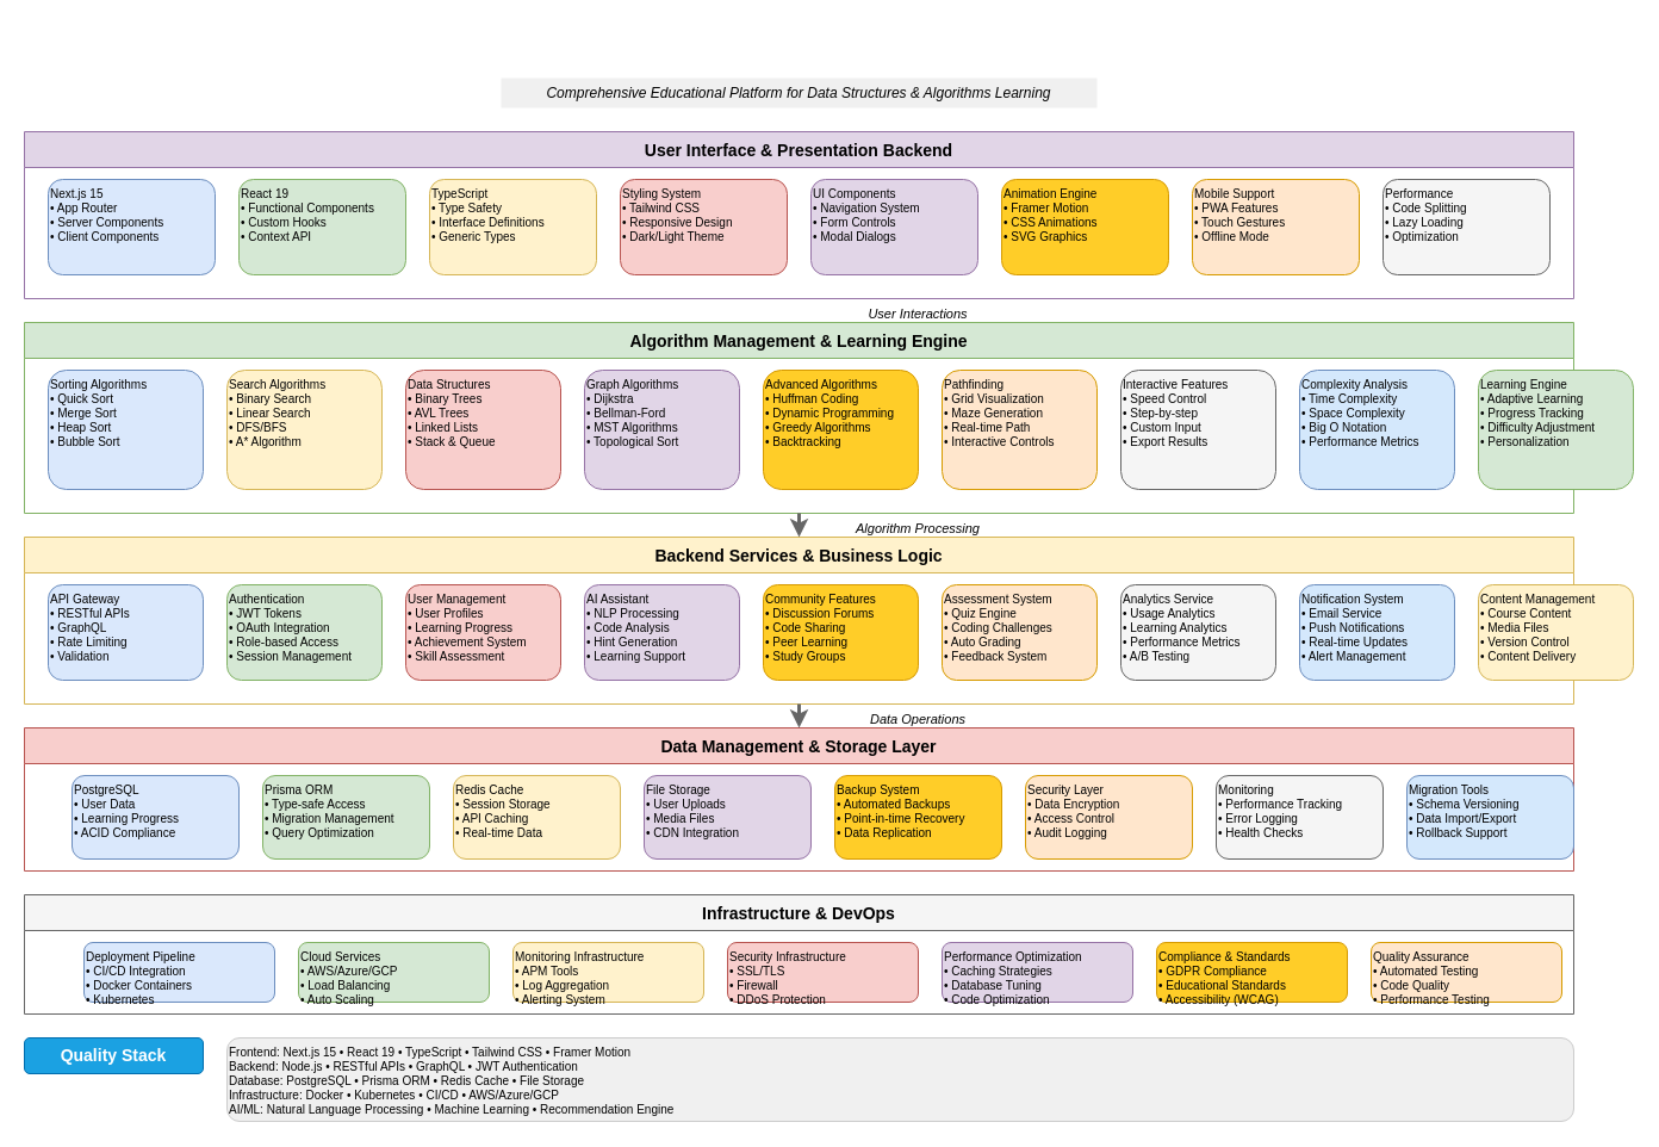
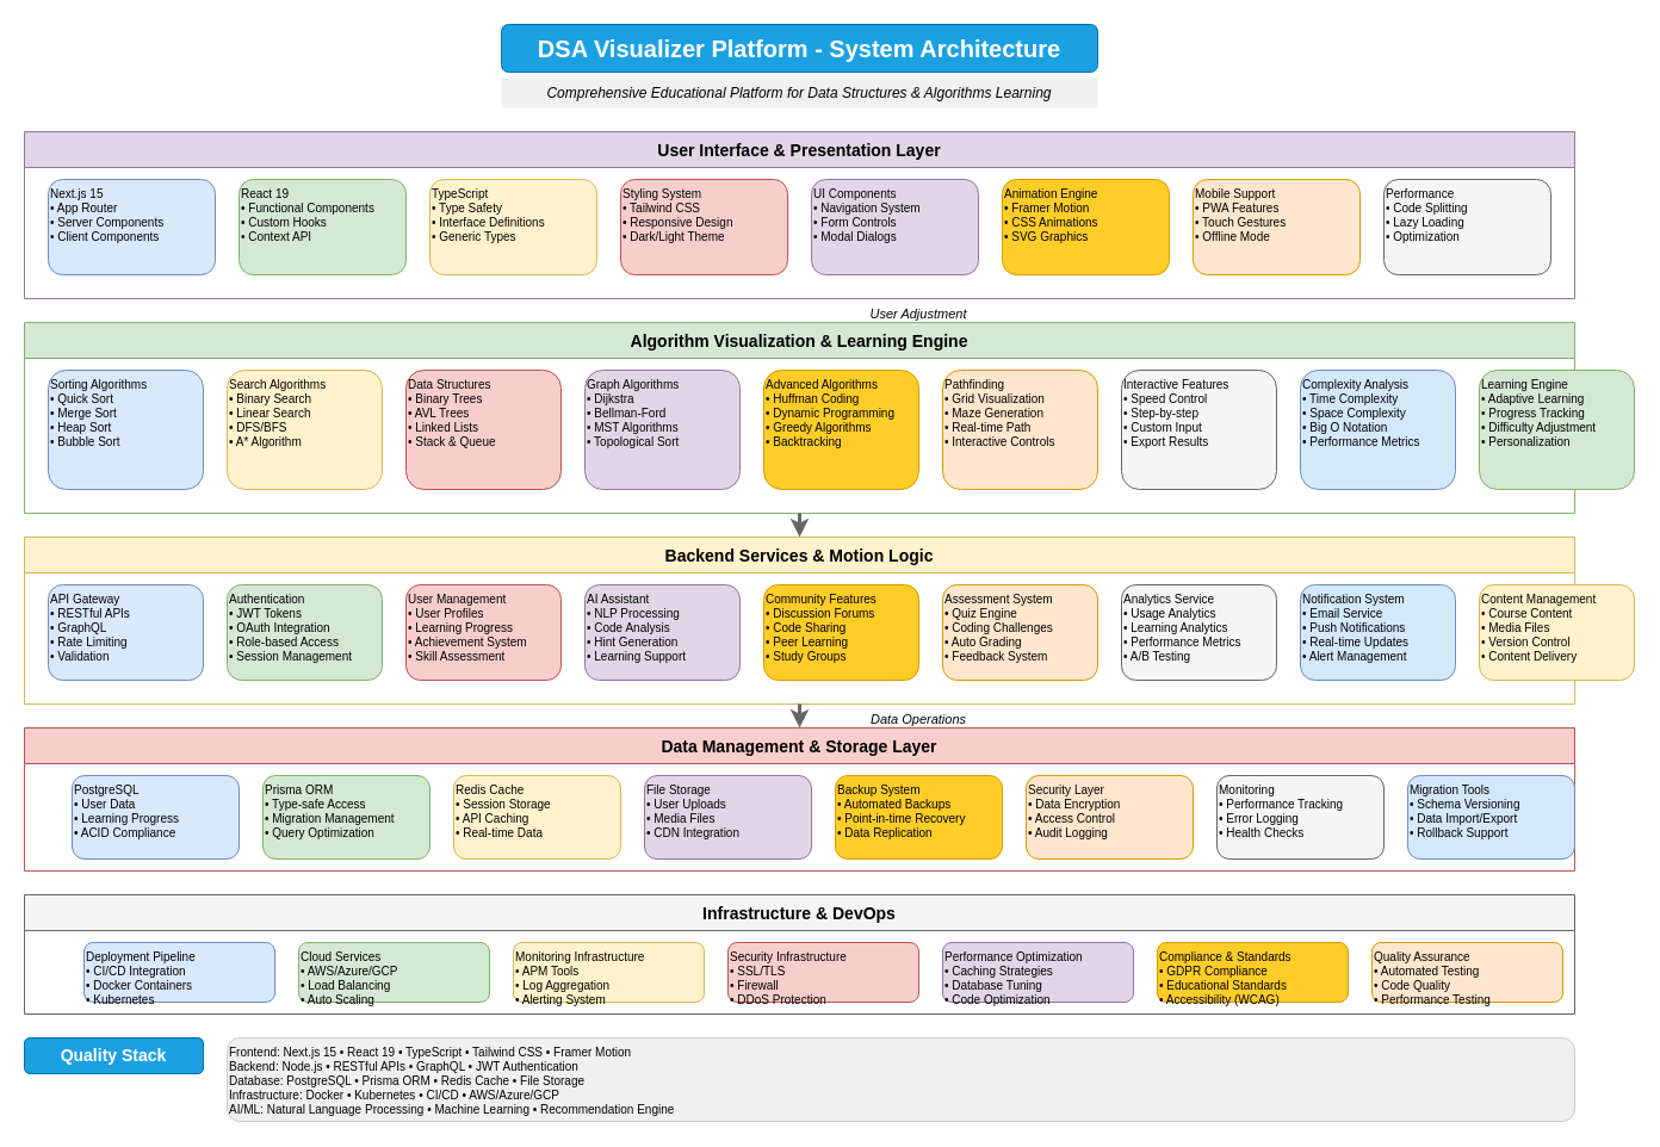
  <mxCell id="0" />
  <mxCell id="1" parent="0" />
+ <mxCell id="2" value="DSA Visualizer Platform - System Architecture" style="text;html=1;align=center;verticalAlign=middle;whiteSpace=wrap;rounded=1;fillColor=#1ba1e2;fontColor=#ffffff;fontSize=20;fontStyle=1;strokeColor=#006EAF;" vertex="1" parent="1"><mxGeometry x="420" y="20" width="500" height="40" as="geometry" /></mxCell>
  <mxCell id="3" value="Comprehensive Educational Platform for Data Structures &amp; Algorithms Learning" style="text;html=1;align=center;verticalAlign=middle;whiteSpace=wrap;rounded=0;fontSize=12;fontStyle=2;fillColor=#f0f0f0;" vertex="1" parent="1"><mxGeometry x="420" y="65" width="500" height="25" as="geometry" /></mxCell>
- <mxCell id="4" value="User Interface &amp; Presentation Backend" style="swimlane;startSize=30;fillColor=#e1d5e7;strokeColor=#9673a6;fontSize=14;fontStyle=1;" vertex="1" parent="1"><mxGeometry x="20" y="110" width="1300" height="140" as="geometry" /></mxCell>
+ <mxCell id="4" value="User Interface &amp; Presentation Layer" style="swimlane;startSize=30;fillColor=#e1d5e7;strokeColor=#9673a6;fontSize=14;fontStyle=1;" vertex="1" parent="1"><mxGeometry x="20" y="110" width="1300" height="140" as="geometry" /></mxCell>
  <mxCell id="5" value="Next.js 15&#10;• App Router&#10;• Server Components&#10;• Client Components" style="rounded=1;whiteSpace=wrap;html=1;fillColor=#dae8fc;strokeColor=#6c8ebf;fontSize=10;align=left;verticalAlign=top;" vertex="1" parent="4"><mxGeometry x="20" y="40" width="140" height="80" as="geometry" /></mxCell>
  <mxCell id="6" value="React 19&#10;• Functional Components&#10;• Custom Hooks&#10;• Context API" style="rounded=1;whiteSpace=wrap;html=1;fillColor=#d5e8d4;strokeColor=#82b366;fontSize=10;align=left;verticalAlign=top;" vertex="1" parent="4"><mxGeometry x="180" y="40" width="140" height="80" as="geometry" /></mxCell>
  <mxCell id="7" value="TypeScript&#10;• Type Safety&#10;• Interface Definitions&#10;• Generic Types" style="rounded=1;whiteSpace=wrap;html=1;fillColor=#fff2cc;strokeColor=#d6b656;fontSize=10;align=left;verticalAlign=top;" vertex="1" parent="4"><mxGeometry x="340" y="40" width="140" height="80" as="geometry" /></mxCell>
  <mxCell id="8" value="Styling System&#10;• Tailwind CSS&#10;• Responsive Design&#10;• Dark/Light Theme" style="rounded=1;whiteSpace=wrap;html=1;fillColor=#f8cecc;strokeColor=#b85450;fontSize=10;align=left;verticalAlign=top;" vertex="1" parent="4"><mxGeometry x="500" y="40" width="140" height="80" as="geometry" /></mxCell>
  <mxCell id="9" value="UI Components&#10;• Navigation System&#10;• Form Controls&#10;• Modal Dialogs" style="rounded=1;whiteSpace=wrap;html=1;fillColor=#e1d5e7;strokeColor=#9673a6;fontSize=10;align=left;verticalAlign=top;" vertex="1" parent="4"><mxGeometry x="660" y="40" width="140" height="80" as="geometry" /></mxCell>
  <mxCell id="10" value="Animation Engine&#10;• Framer Motion&#10;• CSS Animations&#10;• SVG Graphics" style="rounded=1;whiteSpace=wrap;html=1;fillColor=#ffcd28;strokeColor=#d79b00;fontSize=10;align=left;verticalAlign=top;" vertex="1" parent="4"><mxGeometry x="820" y="40" width="140" height="80" as="geometry" /></mxCell>
  <mxCell id="11" value="Mobile Support&#10;• PWA Features&#10;• Touch Gestures&#10;• Offline Mode" style="rounded=1;whiteSpace=wrap;html=1;fillColor=#ffe6cc;strokeColor=#d79b00;fontSize=10;align=left;verticalAlign=top;" vertex="1" parent="4"><mxGeometry x="980" y="40" width="140" height="80" as="geometry" /></mxCell>
  <mxCell id="12" value="Performance&#10;• Code Splitting&#10;• Lazy Loading&#10;• Optimization" style="rounded=1;whiteSpace=wrap;html=1;fillColor=#f5f5f5;strokeColor=#666666;fontSize=10;align=left;verticalAlign=top;" vertex="1" parent="4"><mxGeometry x="1140" y="40" width="140" height="80" as="geometry" /></mxCell>
- <mxCell id="13" value="Algorithm Management &amp; Learning Engine" style="swimlane;startSize=30;fillColor=#d5e8d4;strokeColor=#82b366;fontSize=14;fontStyle=1;" vertex="1" parent="1"><mxGeometry x="20" y="270" width="1300" height="160" as="geometry" /></mxCell>
+ <mxCell id="13" value="Algorithm Visualization &amp; Learning Engine" style="swimlane;startSize=30;fillColor=#d5e8d4;strokeColor=#82b366;fontSize=14;fontStyle=1;" vertex="1" parent="1"><mxGeometry x="20" y="270" width="1300" height="160" as="geometry" /></mxCell>
  <mxCell id="14" value="Sorting Algorithms&#10;• Quick Sort&#10;• Merge Sort&#10;• Heap Sort&#10;• Bubble Sort" style="rounded=1;whiteSpace=wrap;html=1;fillColor=#dae8fc;strokeColor=#6c8ebf;fontSize=10;align=left;verticalAlign=top;" vertex="1" parent="13"><mxGeometry x="20" y="40" width="130" height="100" as="geometry" /></mxCell>
  <mxCell id="15" value="Search Algorithms&#10;• Binary Search&#10;• Linear Search&#10;• DFS/BFS&#10;• A* Algorithm" style="rounded=1;whiteSpace=wrap;html=1;fillColor=#fff2cc;strokeColor=#d6b656;fontSize=10;align=left;verticalAlign=top;" vertex="1" parent="13"><mxGeometry x="170" y="40" width="130" height="100" as="geometry" /></mxCell>
  <mxCell id="16" value="Data Structures&#10;• Binary Trees&#10;• AVL Trees&#10;• Linked Lists&#10;• Stack &amp; Queue" style="rounded=1;whiteSpace=wrap;html=1;fillColor=#f8cecc;strokeColor=#b85450;fontSize=10;align=left;verticalAlign=top;" vertex="1" parent="13"><mxGeometry x="320" y="40" width="130" height="100" as="geometry" /></mxCell>
  <mxCell id="17" value="Graph Algorithms&#10;• Dijkstra&#10;• Bellman-Ford&#10;• MST Algorithms&#10;• Topological Sort" style="rounded=1;whiteSpace=wrap;html=1;fillColor=#e1d5e7;strokeColor=#9673a6;fontSize=10;align=left;verticalAlign=top;" vertex="1" parent="13"><mxGeometry x="470" y="40" width="130" height="100" as="geometry" /></mxCell>
  <mxCell id="18" value="Advanced Algorithms&#10;• Huffman Coding&#10;• Dynamic Programming&#10;• Greedy Algorithms&#10;• Backtracking" style="rounded=1;whiteSpace=wrap;html=1;fillColor=#ffcd28;strokeColor=#d79b00;fontSize=10;align=left;verticalAlign=top;" vertex="1" parent="13"><mxGeometry x="620" y="40" width="130" height="100" as="geometry" /></mxCell>
  <mxCell id="19" value="Pathfinding&#10;• Grid Visualization&#10;• Maze Generation&#10;• Real-time Path&#10;• Interactive Controls" style="rounded=1;whiteSpace=wrap;html=1;fillColor=#ffe6cc;strokeColor=#d79b00;fontSize=10;align=left;verticalAlign=top;" vertex="1" parent="13"><mxGeometry x="770" y="40" width="130" height="100" as="geometry" /></mxCell>
  <mxCell id="20" value="Interactive Features&#10;• Speed Control&#10;• Step-by-step&#10;• Custom Input&#10;• Export Results" style="rounded=1;whiteSpace=wrap;html=1;fillColor=#f5f5f5;strokeColor=#666666;fontSize=10;align=left;verticalAlign=top;" vertex="1" parent="13"><mxGeometry x="920" y="40" width="130" height="100" as="geometry" /></mxCell>
  <mxCell id="21" value="Complexity Analysis&#10;• Time Complexity&#10;• Space Complexity&#10;• Big O Notation&#10;• Performance Metrics" style="rounded=1;whiteSpace=wrap;html=1;fillColor=#d4e8fc;strokeColor=#6c8ebf;fontSize=10;align=left;verticalAlign=top;" vertex="1" parent="13"><mxGeometry x="1070" y="40" width="130" height="100" as="geometry" /></mxCell>
  <mxCell id="22" value="Learning Engine&#10;• Adaptive Learning&#10;• Progress Tracking&#10;• Difficulty Adjustment&#10;• Personalization" style="rounded=1;whiteSpace=wrap;html=1;fillColor=#d5e8d4;strokeColor=#82b366;fontSize=10;align=left;verticalAlign=top;" vertex="1" parent="13"><mxGeometry x="1220" y="40" width="130" height="100" as="geometry" /></mxCell>
- <mxCell id="23" value="Backend Services &amp; Business Logic" style="swimlane;startSize=30;fillColor=#fff2cc;strokeColor=#d6b656;fontSize=14;fontStyle=1;" vertex="1" parent="1"><mxGeometry x="20" y="450" width="1300" height="140" as="geometry" /></mxCell>
+ <mxCell id="23" value="Backend Services &amp; Motion Logic" style="swimlane;startSize=30;fillColor=#fff2cc;strokeColor=#d6b656;fontSize=14;fontStyle=1;" vertex="1" parent="1"><mxGeometry x="20" y="450" width="1300" height="140" as="geometry" /></mxCell>
  <mxCell id="24" value="API Gateway&#10;• RESTful APIs&#10;• GraphQL&#10;• Rate Limiting&#10;• Validation" style="rounded=1;whiteSpace=wrap;html=1;fillColor=#dae8fc;strokeColor=#6c8ebf;fontSize=10;align=left;verticalAlign=top;" vertex="1" parent="23"><mxGeometry x="20" y="40" width="130" height="80" as="geometry" /></mxCell>
  <mxCell id="25" value="Authentication&#10;• JWT Tokens&#10;• OAuth Integration&#10;• Role-based Access&#10;• Session Management" style="rounded=1;whiteSpace=wrap;html=1;fillColor=#d5e8d4;strokeColor=#82b366;fontSize=10;align=left;verticalAlign=top;" vertex="1" parent="23"><mxGeometry x="170" y="40" width="130" height="80" as="geometry" /></mxCell>
  <mxCell id="26" value="User Management&#10;• User Profiles&#10;• Learning Progress&#10;• Achievement System&#10;• Skill Assessment" style="rounded=1;whiteSpace=wrap;html=1;fillColor=#f8cecc;strokeColor=#b85450;fontSize=10;align=left;verticalAlign=top;" vertex="1" parent="23"><mxGeometry x="320" y="40" width="130" height="80" as="geometry" /></mxCell>
  <mxCell id="27" value="AI Assistant&#10;• NLP Processing&#10;• Code Analysis&#10;• Hint Generation&#10;• Learning Support" style="rounded=1;whiteSpace=wrap;html=1;fillColor=#e1d5e7;strokeColor=#9673a6;fontSize=10;align=left;verticalAlign=top;" vertex="1" parent="23"><mxGeometry x="470" y="40" width="130" height="80" as="geometry" /></mxCell>
  <mxCell id="28" value="Community Features&#10;• Discussion Forums&#10;• Code Sharing&#10;• Peer Learning&#10;• Study Groups" style="rounded=1;whiteSpace=wrap;html=1;fillColor=#ffcd28;strokeColor=#d79b00;fontSize=10;align=left;verticalAlign=top;" vertex="1" parent="23"><mxGeometry x="620" y="40" width="130" height="80" as="geometry" /></mxCell>
  <mxCell id="29" value="Assessment System&#10;• Quiz Engine&#10;• Coding Challenges&#10;• Auto Grading&#10;• Feedback System" style="rounded=1;whiteSpace=wrap;html=1;fillColor=#ffe6cc;strokeColor=#d79b00;fontSize=10;align=left;verticalAlign=top;" vertex="1" parent="23"><mxGeometry x="770" y="40" width="130" height="80" as="geometry" /></mxCell>
  <mxCell id="30" value="Analytics Service&#10;• Usage Analytics&#10;• Learning Analytics&#10;• Performance Metrics&#10;• A/B Testing" style="rounded=1;whiteSpace=wrap;html=1;fillColor=#f5f5f5;strokeColor=#666666;fontSize=10;align=left;verticalAlign=top;" vertex="1" parent="23"><mxGeometry x="920" y="40" width="130" height="80" as="geometry" /></mxCell>
  <mxCell id="31" value="Notification System&#10;• Email Service&#10;• Push Notifications&#10;• Real-time Updates&#10;• Alert Management" style="rounded=1;whiteSpace=wrap;html=1;fillColor=#d4e8fc;strokeColor=#6c8ebf;fontSize=10;align=left;verticalAlign=top;" vertex="1" parent="23"><mxGeometry x="1070" y="40" width="130" height="80" as="geometry" /></mxCell>
  <mxCell id="32" value="Content Management&#10;• Course Content&#10;• Media Files&#10;• Version Control&#10;• Content Delivery" style="rounded=1;whiteSpace=wrap;html=1;fillColor=#fff2cc;strokeColor=#d6b656;fontSize=10;align=left;verticalAlign=top;" vertex="1" parent="23"><mxGeometry x="1220" y="40" width="130" height="80" as="geometry" /></mxCell>
  <mxCell id="33" value="Data Management &amp; Storage Layer" style="swimlane;startSize=30;fillColor=#f8cecc;strokeColor=#b85450;fontSize=14;fontStyle=1;" vertex="1" parent="1"><mxGeometry x="20" y="610" width="1300" height="120" as="geometry" /></mxCell>
  <mxCell id="34" value="PostgreSQL&#10;• User Data&#10;• Learning Progress&#10;• ACID Compliance" style="rounded=1;whiteSpace=wrap;html=1;fillColor=#dae8fc;strokeColor=#6c8ebf;fontSize=10;align=left;verticalAlign=top;" vertex="1" parent="33"><mxGeometry x="40" y="40" width="140" height="70" as="geometry" /></mxCell>
  <mxCell id="35" value="Prisma ORM&#10;• Type-safe Access&#10;• Migration Management&#10;• Query Optimization" style="rounded=1;whiteSpace=wrap;html=1;fillColor=#d5e8d4;strokeColor=#82b366;fontSize=10;align=left;verticalAlign=top;" vertex="1" parent="33"><mxGeometry x="200" y="40" width="140" height="70" as="geometry" /></mxCell>
  <mxCell id="36" value="Redis Cache&#10;• Session Storage&#10;• API Caching&#10;• Real-time Data" style="rounded=1;whiteSpace=wrap;html=1;fillColor=#fff2cc;strokeColor=#d6b656;fontSize=10;align=left;verticalAlign=top;" vertex="1" parent="33"><mxGeometry x="360" y="40" width="140" height="70" as="geometry" /></mxCell>
  <mxCell id="37" value="File Storage&#10;• User Uploads&#10;• Media Files&#10;• CDN Integration" style="rounded=1;whiteSpace=wrap;html=1;fillColor=#e1d5e7;strokeColor=#9673a6;fontSize=10;align=left;verticalAlign=top;" vertex="1" parent="33"><mxGeometry x="520" y="40" width="140" height="70" as="geometry" /></mxCell>
  <mxCell id="38" value="Backup System&#10;• Automated Backups&#10;• Point-in-time Recovery&#10;• Data Replication" style="rounded=1;whiteSpace=wrap;html=1;fillColor=#ffcd28;strokeColor=#d79b00;fontSize=10;align=left;verticalAlign=top;" vertex="1" parent="33"><mxGeometry x="680" y="40" width="140" height="70" as="geometry" /></mxCell>
  <mxCell id="39" value="Security Layer&#10;• Data Encryption&#10;• Access Control&#10;• Audit Logging" style="rounded=1;whiteSpace=wrap;html=1;fillColor=#ffe6cc;strokeColor=#d79b00;fontSize=10;align=left;verticalAlign=top;" vertex="1" parent="33"><mxGeometry x="840" y="40" width="140" height="70" as="geometry" /></mxCell>
  <mxCell id="40" value="Monitoring&#10;• Performance Tracking&#10;• Error Logging&#10;• Health Checks" style="rounded=1;whiteSpace=wrap;html=1;fillColor=#f5f5f5;strokeColor=#666666;fontSize=10;align=left;verticalAlign=top;" vertex="1" parent="33"><mxGeometry x="1000" y="40" width="140" height="70" as="geometry" /></mxCell>
  <mxCell id="41" value="Migration Tools&#10;• Schema Versioning&#10;• Data Import/Export&#10;• Rollback Support" style="rounded=1;whiteSpace=wrap;html=1;fillColor=#d4e8fc;strokeColor=#6c8ebf;fontSize=10;align=left;verticalAlign=top;" vertex="1" parent="33"><mxGeometry x="1160" y="40" width="140" height="70" as="geometry" /></mxCell>
  <mxCell id="42" value="Infrastructure &amp; DevOps" style="swimlane;startSize=30;fillColor=#f5f5f5;strokeColor=#666666;fontSize=14;fontStyle=1;" vertex="1" parent="1"><mxGeometry x="20" y="750" width="1300" height="100" as="geometry" /></mxCell>
  <mxCell id="43" value="Deployment Pipeline&#10;• CI/CD Integration&#10;• Docker Containers&#10;• Kubernetes" style="rounded=1;whiteSpace=wrap;html=1;fillColor=#dae8fc;strokeColor=#6c8ebf;fontSize=10;align=left;verticalAlign=top;" vertex="1" parent="42"><mxGeometry x="50" y="40" width="160" height="50" as="geometry" /></mxCell>
  <mxCell id="44" value="Cloud Services&#10;• AWS/Azure/GCP&#10;• Load Balancing&#10;• Auto Scaling" style="rounded=1;whiteSpace=wrap;html=1;fillColor=#d5e8d4;strokeColor=#82b366;fontSize=10;align=left;verticalAlign=top;" vertex="1" parent="42"><mxGeometry x="230" y="40" width="160" height="50" as="geometry" /></mxCell>
  <mxCell id="45" value="Monitoring Infrastructure&#10;• APM Tools&#10;• Log Aggregation&#10;• Alerting System" style="rounded=1;whiteSpace=wrap;html=1;fillColor=#fff2cc;strokeColor=#d6b656;fontSize=10;align=left;verticalAlign=top;" vertex="1" parent="42"><mxGeometry x="410" y="40" width="160" height="50" as="geometry" /></mxCell>
  <mxCell id="46" value="Security Infrastructure&#10;• SSL/TLS&#10;• Firewall&#10;• DDoS Protection" style="rounded=1;whiteSpace=wrap;html=1;fillColor=#f8cecc;strokeColor=#b85450;fontSize=10;align=left;verticalAlign=top;" vertex="1" parent="42"><mxGeometry x="590" y="40" width="160" height="50" as="geometry" /></mxCell>
  <mxCell id="47" value="Performance Optimization&#10;• Caching Strategies&#10;• Database Tuning&#10;• Code Optimization" style="rounded=1;whiteSpace=wrap;html=1;fillColor=#e1d5e7;strokeColor=#9673a6;fontSize=10;align=left;verticalAlign=top;" vertex="1" parent="42"><mxGeometry x="770" y="40" width="160" height="50" as="geometry" /></mxCell>
  <mxCell id="48" value="Compliance &amp; Standards&#10;• GDPR Compliance&#10;• Educational Standards&#10;• Accessibility (WCAG)" style="rounded=1;whiteSpace=wrap;html=1;fillColor=#ffcd28;strokeColor=#d79b00;fontSize=10;align=left;verticalAlign=top;" vertex="1" parent="42"><mxGeometry x="950" y="40" width="160" height="50" as="geometry" /></mxCell>
  <mxCell id="49" value="Quality Assurance&#10;• Automated Testing&#10;• Code Quality&#10;• Performance Testing" style="rounded=1;whiteSpace=wrap;html=1;fillColor=#ffe6cc;strokeColor=#d79b00;fontSize=10;align=left;verticalAlign=top;" vertex="1" parent="42"><mxGeometry x="1130" y="40" width="160" height="50" as="geometry" /></mxCell>
  <mxCell id="50" value="" style="endArrow=classic;html=1;rounded=0;entryX=0.5;entryY=0;entryDx=0;entryDy=0;exitX=0.5;exitY=1;exitDx=0;exitDy=0;strokeWidth=3;strokeColor=#666666;" edge="1" parent="1" source="13" target="23"><mxGeometry width="50" height="50" relative="1" as="geometry"><mxPoint x="680" y="440" as="sourcePoint" /><mxPoint x="680" y="460" as="targetPoint" /></mxGeometry></mxCell>
  <mxCell id="51" value="" style="endArrow=classic;html=1;rounded=0;entryX=0.5;entryY=0;entryDx=0;entryDy=0;exitX=0.5;exitY=1;exitDx=0;exitDy=0;strokeWidth=3;strokeColor=#666666;" edge="1" parent="1" source="23" target="33"><mxGeometry width="50" height="50" relative="1" as="geometry"><mxPoint x="690" y="600" as="sourcePoint" /><mxPoint x="690" y="620" as="targetPoint" /></mxGeometry></mxCell>
- <mxCell id="52" value="User Interactions" style="text;html=1;strokeColor=none;fillColor=none;align=center;verticalAlign=middle;whiteSpace=wrap;rounded=0;fontSize=11;fontStyle=2;" vertex="1" parent="1"><mxGeometry x="720" y="255" width="100" height="15" as="geometry" /></mxCell>
- <mxCell id="53" value="Algorithm Processing" style="text;html=1;strokeColor=none;fillColor=none;align=center;verticalAlign=middle;whiteSpace=wrap;rounded=0;fontSize=11;fontStyle=2;" vertex="1" parent="1"><mxGeometry x="710" y="435" width="120" height="15" as="geometry" /></mxCell>
+ <mxCell id="52" value="User Adjustment" style="text;html=1;strokeColor=none;fillColor=none;align=center;verticalAlign=middle;whiteSpace=wrap;rounded=0;fontSize=11;fontStyle=2;" vertex="1" parent="1"><mxGeometry x="720" y="255" width="100" height="15" as="geometry" /></mxCell>
  <mxCell id="54" value="Data Operations" style="text;html=1;strokeColor=none;fillColor=none;align=center;verticalAlign=middle;whiteSpace=wrap;rounded=0;fontSize=11;fontStyle=2;" vertex="1" parent="1"><mxGeometry x="720" y="595" width="100" height="15" as="geometry" /></mxCell>
  <mxCell id="55" value="Quality Stack" style="text;html=1;align=center;verticalAlign=middle;whiteSpace=wrap;rounded=1;fillColor=#1ba1e2;fontColor=#ffffff;fontSize=14;fontStyle=1;strokeColor=#006EAF;" vertex="1" parent="1"><mxGeometry x="20" y="870" width="150" height="30" as="geometry" /></mxCell>
  <mxCell id="56" value="Frontend: Next.js 15 • React 19 • TypeScript • Tailwind CSS • Framer Motion&#10;Backend: Node.js • RESTful APIs • GraphQL • JWT Authentication&#10;Database: PostgreSQL • Prisma ORM • Redis Cache • File Storage&#10;Infrastructure: Docker • Kubernetes • CI/CD • AWS/Azure/GCP&#10;AI/ML: Natural Language Processing • Machine Learning • Recommendation Engine" style="text;html=1;align=left;verticalAlign=top;whiteSpace=wrap;rounded=1;fillColor=#f0f0f0;strokeColor=#cccccc;fontSize=10;" vertex="1" parent="1"><mxGeometry x="190" y="870" width="1130" height="70" as="geometry" /></mxCell>
